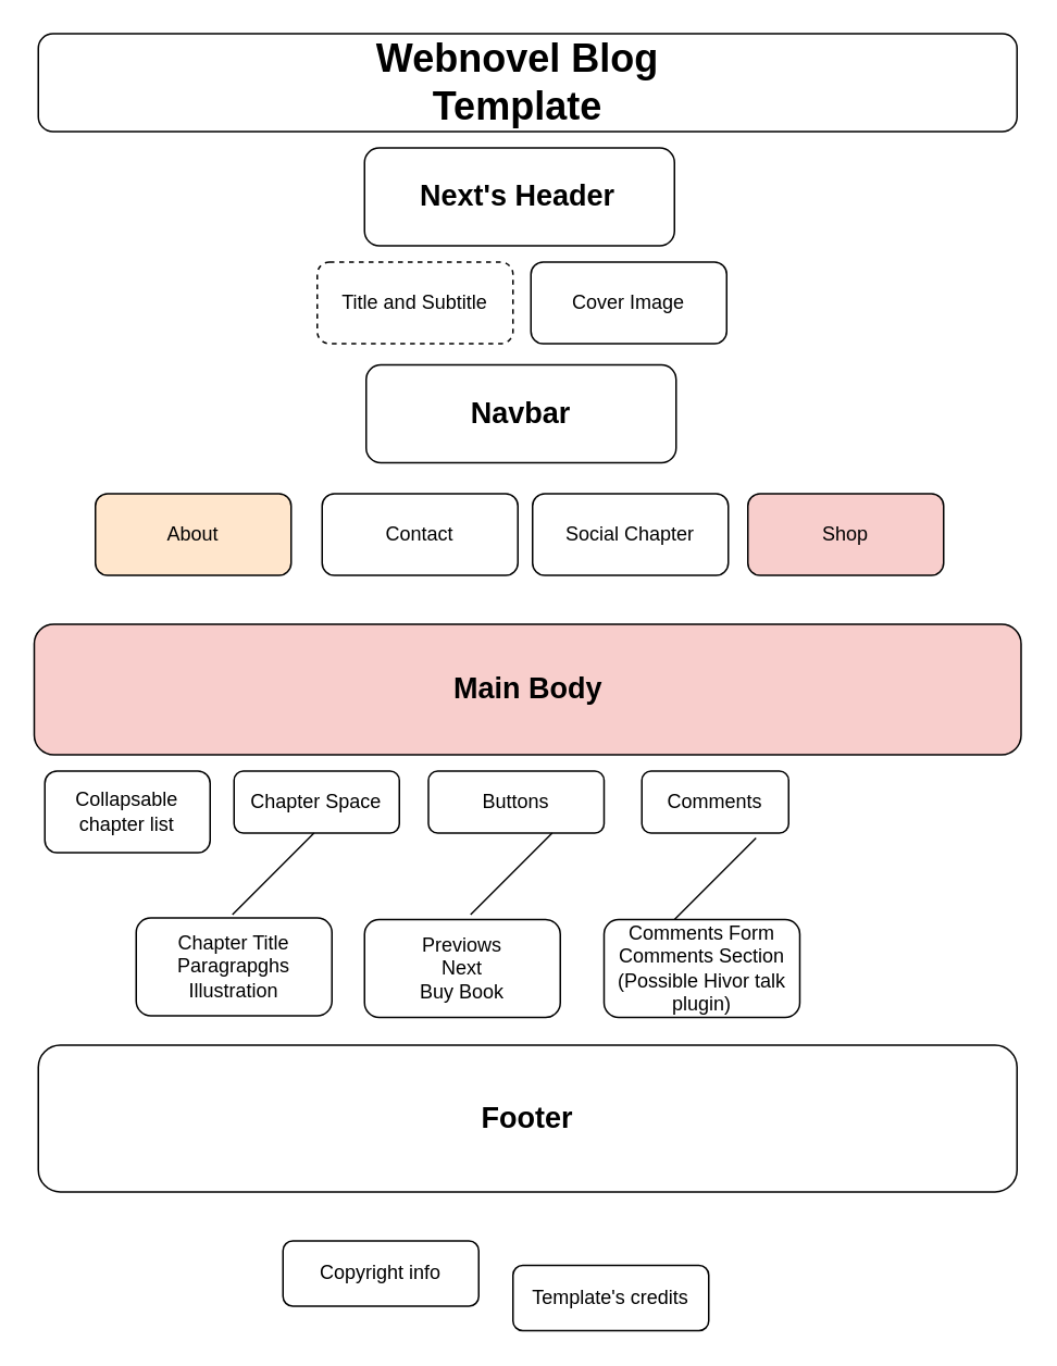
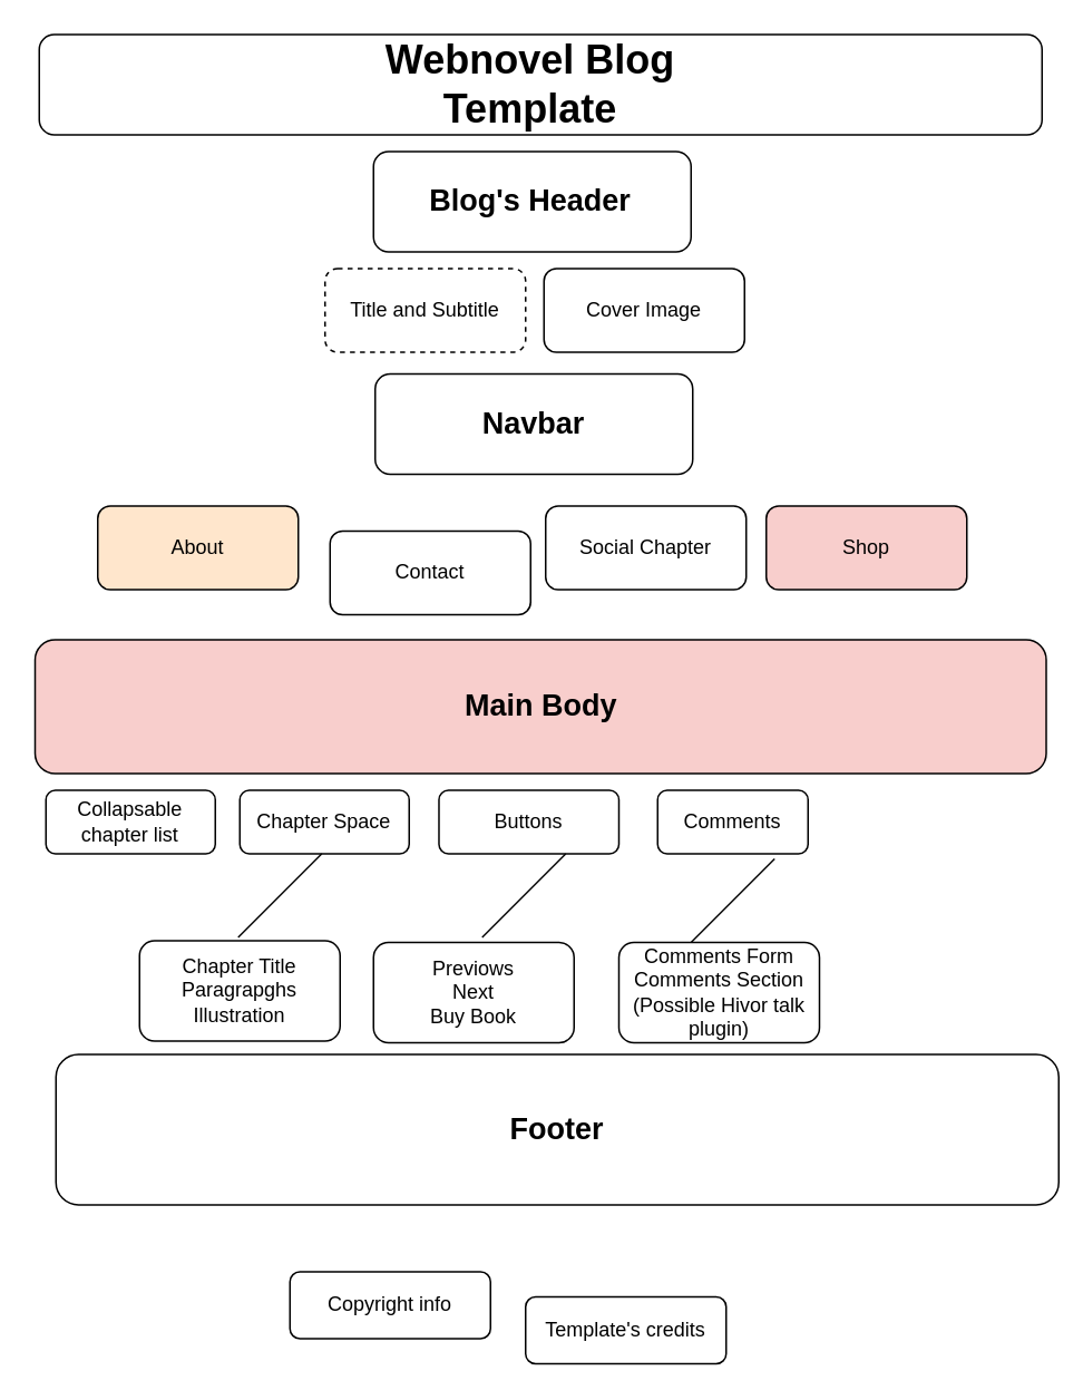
  <mxCell id="0" />
  <mxCell id="1" parent="0" />
  <mxCell id="2" value="" style="rounded=1;whiteSpace=wrap;html=1;" parent="1" vertex="1"><mxGeometry x="23" y="20" width="600" height="60" as="geometry" /></mxCell>
  <mxCell id="3" value="&lt;h1&gt;Webnovel Blog Template&lt;/h1&gt;" style="text;html=1;strokeColor=none;fillColor=none;align=center;verticalAlign=middle;whiteSpace=wrap;rounded=0;" parent="1" vertex="1"><mxGeometry x="187" y="35" width="260" height="30" as="geometry" /></mxCell>
  <mxCell id="4" value="" style="rounded=1;whiteSpace=wrap;html=1;" parent="1" vertex="1"><mxGeometry x="223" y="90" width="190" height="60" as="geometry" /></mxCell>
- <mxCell id="5" value="&lt;h2&gt;&lt;b&gt;Next's Header&lt;/b&gt;&lt;/h2&gt;" style="text;html=1;strokeColor=none;fillColor=none;align=center;verticalAlign=middle;whiteSpace=wrap;rounded=0;" parent="1" vertex="1"><mxGeometry x="252" y="105" width="130" height="30" as="geometry" /></mxCell>
+ <mxCell id="5" value="&lt;h2&gt;&lt;b&gt;Blog's Header&lt;/b&gt;&lt;/h2&gt;" style="text;html=1;strokeColor=none;fillColor=none;align=center;verticalAlign=middle;whiteSpace=wrap;rounded=0;" parent="1" vertex="1"><mxGeometry x="252" y="105" width="130" height="30" as="geometry" /></mxCell>
  <mxCell id="6" value="Title and Subtitle" style="rounded=1;whiteSpace=wrap;html=1;dashed=1;" parent="1" vertex="1"><mxGeometry x="194" y="160" width="120" height="50" as="geometry" /></mxCell>
  <mxCell id="7" value="Social Chapter" style="rounded=1;whiteSpace=wrap;html=1;" parent="1" vertex="1"><mxGeometry x="326" y="302" width="120" height="50" as="geometry" /></mxCell>
  <mxCell id="8" value="&lt;h2&gt;Main Body&lt;/h2&gt;" style="rounded=1;whiteSpace=wrap;html=1;fillColor=#f8cecc;" parent="1" vertex="1"><mxGeometry x="20.5" y="382" width="605" height="80" as="geometry" /></mxCell>
- <mxCell id="9" value="Collapsable chapter list" style="rounded=1;whiteSpace=wrap;html=1;" parent="1" vertex="1"><mxGeometry x="27" y="472" width="101.33" height="50" as="geometry" /></mxCell>
+ <mxCell id="9" value="Collapsable chapter list" style="rounded=1;whiteSpace=wrap;html=1;" parent="1" vertex="1"><mxGeometry x="27" y="472" width="101.33" height="38" as="geometry" /></mxCell>
  <mxCell id="10" value="About" style="rounded=1;whiteSpace=wrap;html=1;fillColor=#ffe6cc;" parent="1" vertex="1"><mxGeometry x="58" y="302" width="120" height="50" as="geometry" /></mxCell>
- <mxCell id="11" value="Contact" style="rounded=1;whiteSpace=wrap;html=1;" parent="1" vertex="1"><mxGeometry x="197" y="302" width="120" height="50" as="geometry" /></mxCell>
+ <mxCell id="11" value="Contact" style="rounded=1;whiteSpace=wrap;html=1;" parent="1" vertex="1"><mxGeometry x="197" y="317" width="120" height="50" as="geometry" /></mxCell>
  <mxCell id="12" value="Cover Image" style="rounded=1;whiteSpace=wrap;html=1;" parent="1" vertex="1"><mxGeometry x="325" y="160" width="120" height="50" as="geometry" /></mxCell>
  <mxCell id="13" value="&lt;h2&gt;Navbar&lt;/h2&gt;" style="rounded=1;whiteSpace=wrap;html=1;" parent="1" vertex="1"><mxGeometry x="224" y="223" width="190" height="60" as="geometry" /></mxCell>
  <mxCell id="14" value="Shop" style="rounded=1;whiteSpace=wrap;html=1;fillColor=#f8cecc;" parent="1" vertex="1"><mxGeometry x="458" y="302" width="120" height="50" as="geometry" /></mxCell>
  <mxCell id="15" value="Chapter Space" style="rounded=1;whiteSpace=wrap;html=1;" parent="1" vertex="1"><mxGeometry x="143" y="472" width="101.33" height="38" as="geometry" /></mxCell>
  <mxCell id="16" value="Chapter Title&lt;br&gt;Paragrapghs&lt;br&gt;Illustration" style="rounded=1;whiteSpace=wrap;html=1;" parent="1" vertex="1"><mxGeometry x="83" y="562" width="120" height="60" as="geometry" /></mxCell>
  <mxCell id="17" value="" style="endArrow=none;html=1;rounded=0;" parent="1" edge="1"><mxGeometry width="50" height="50" relative="1" as="geometry"><mxPoint x="142" y="560" as="sourcePoint" /><mxPoint x="192" y="510" as="targetPoint" /></mxGeometry></mxCell>
  <mxCell id="18" value="Buttons" style="rounded=1;whiteSpace=wrap;html=1;" parent="1" vertex="1"><mxGeometry x="262.16" y="472" width="107.67" height="38" as="geometry" /></mxCell>
  <mxCell id="19" value="Previows&lt;br&gt;Next&lt;br&gt;Buy Book" style="rounded=1;whiteSpace=wrap;html=1;" parent="1" vertex="1"><mxGeometry x="223" y="563" width="120" height="60" as="geometry" /></mxCell>
  <mxCell id="20" value="" style="endArrow=none;html=1;rounded=0;" parent="1" edge="1"><mxGeometry width="50" height="50" relative="1" as="geometry"><mxPoint x="288" y="560" as="sourcePoint" /><mxPoint x="338" y="510" as="targetPoint" /></mxGeometry></mxCell>
  <mxCell id="21" value="Comments" style="rounded=1;whiteSpace=wrap;html=1;" parent="1" vertex="1"><mxGeometry x="393" y="472" width="90" height="38" as="geometry" /></mxCell>
  <mxCell id="22" value="Comments Form&lt;br&gt;Comments Section&lt;br&gt;(Possible Hivor talk plugin)" style="rounded=1;whiteSpace=wrap;html=1;" parent="1" vertex="1"><mxGeometry x="369.83" y="563" width="120" height="60" as="geometry" /></mxCell>
  <mxCell id="23" value="" style="endArrow=none;html=1;rounded=0;" parent="1" edge="1"><mxGeometry width="50" height="50" relative="1" as="geometry"><mxPoint x="413" y="563" as="sourcePoint" /><mxPoint x="463" y="513" as="targetPoint" /></mxGeometry></mxCell>
- <mxCell id="24" value="&lt;h2&gt;Footer&lt;/h2&gt;" style="rounded=1;whiteSpace=wrap;html=1;" vertex="1" parent="1"><mxGeometry x="23" y="640" width="600" height="90" as="geometry" /></mxCell>
+ <mxCell id="24" value="&lt;h2&gt;Footer&lt;/h2&gt;" style="rounded=1;whiteSpace=wrap;html=1;" vertex="1" parent="1"><mxGeometry x="33" y="630" width="600" height="90" as="geometry" /></mxCell>
  <mxCell id="25" value="Copyright info" style="rounded=1;whiteSpace=wrap;html=1;" vertex="1" parent="1"><mxGeometry x="173" y="760" width="120" height="40" as="geometry" /></mxCell>
  <mxCell id="26" value="Template's credits" style="rounded=1;whiteSpace=wrap;html=1;" vertex="1" parent="1"><mxGeometry x="314" y="775" width="120" height="40" as="geometry" /></mxCell>
